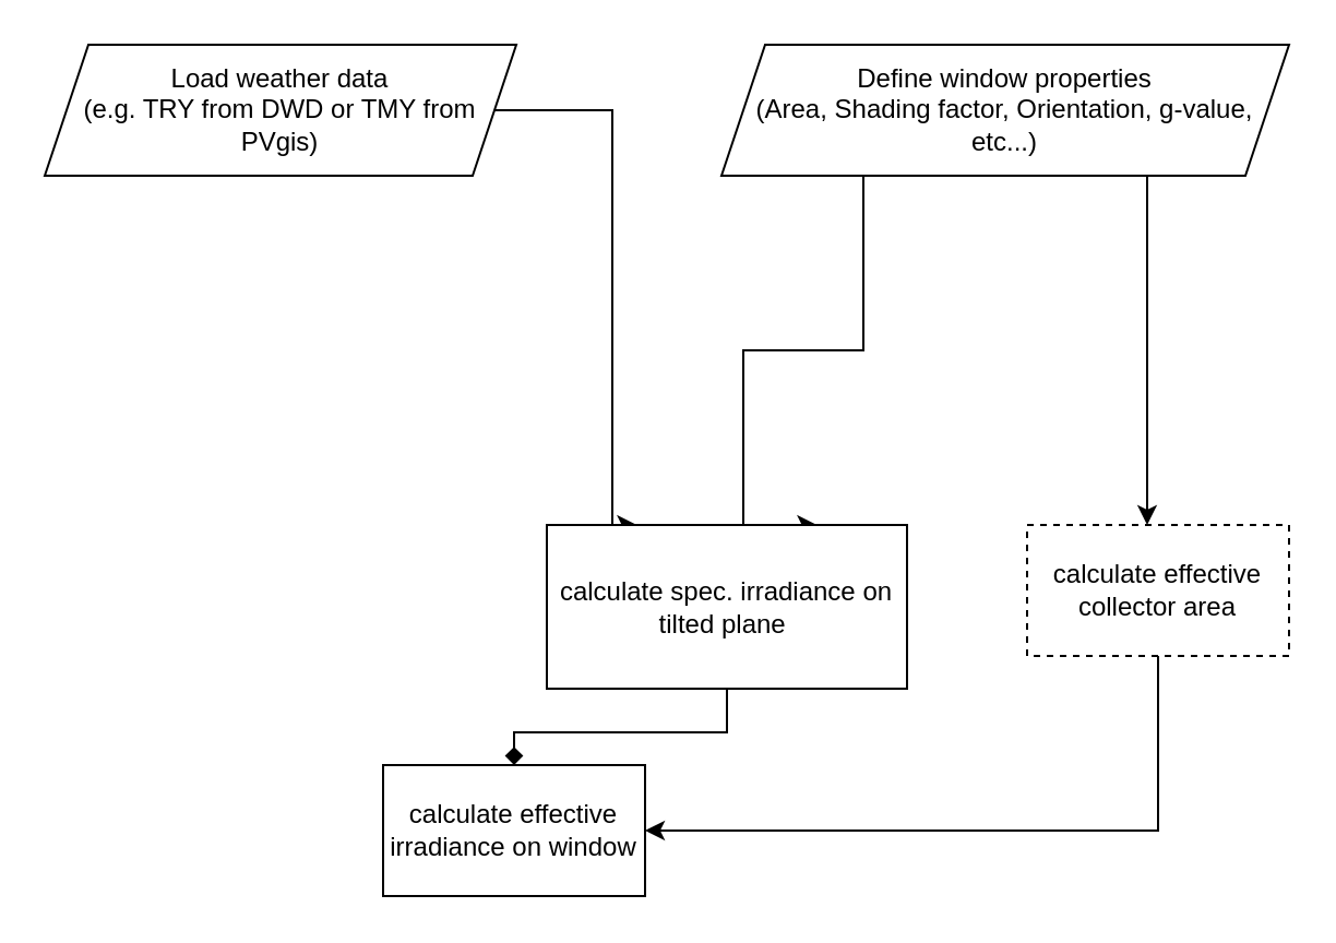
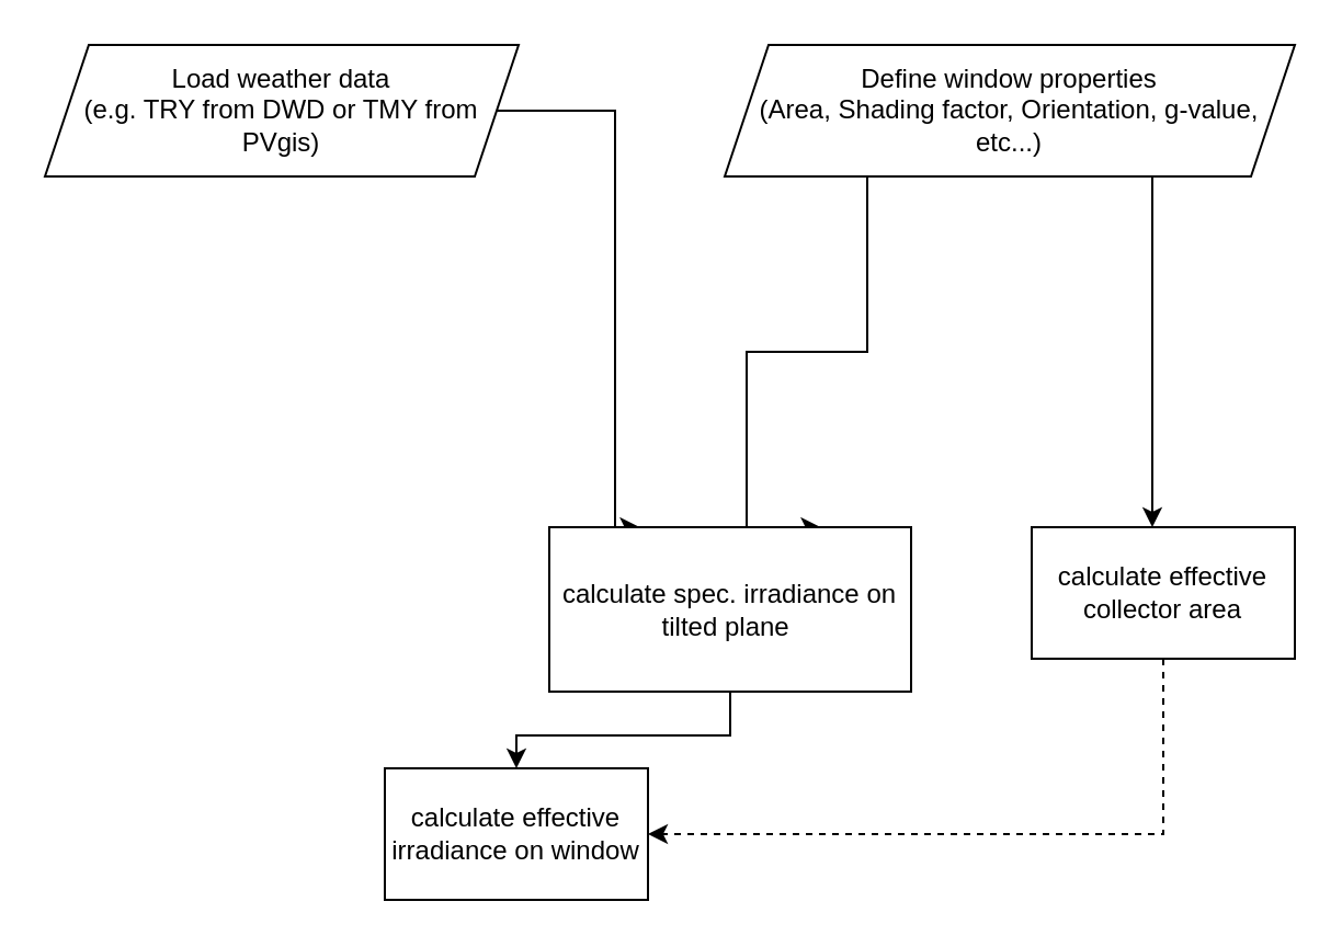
  <mxCell id="0" />
  <mxCell id="1" parent="0" />
  <mxCell id="2" style="edgeStyle=orthogonalEdgeStyle;rounded=0;orthogonalLoop=1;jettySize=auto;html=1;entryX=0.25;entryY=0;entryDx=0;entryDy=0;" edge="1" parent="1" source="3" target="10"><mxGeometry relative="1" as="geometry"><Array as="points"><mxPoint x="280" y="50" /></Array></mxGeometry></mxCell>
  <mxCell id="3" value="Load weather data&lt;br&gt;(e.g. TRY from DWD or TMY from PVgis)" style="shape=parallelogram;perimeter=parallelogramPerimeter;whiteSpace=wrap;html=1;fixedSize=1;" vertex="1" parent="1"><mxGeometry x="20" y="20" width="216" height="60" as="geometry" /></mxCell>
  <mxCell id="4" style="edgeStyle=orthogonalEdgeStyle;rounded=0;orthogonalLoop=1;jettySize=auto;html=1;exitX=0.25;exitY=1;exitDx=0;exitDy=0;entryX=0.75;entryY=0;entryDx=0;entryDy=0;" edge="1" parent="1" source="6" target="10"><mxGeometry relative="1" as="geometry"><Array as="points"><mxPoint x="395" y="160" /><mxPoint x="340" y="160" /></Array></mxGeometry></mxCell>
  <mxCell id="5" style="edgeStyle=orthogonalEdgeStyle;rounded=0;orthogonalLoop=1;jettySize=auto;html=1;exitX=0.75;exitY=1;exitDx=0;exitDy=0;" edge="1" parent="1" source="6" target="8"><mxGeometry relative="1" as="geometry"><Array as="points"><mxPoint x="525" y="200" /><mxPoint x="525" y="200" /></Array></mxGeometry></mxCell>
  <mxCell id="6" value="Define window properties&lt;br&gt;(Area, Shading factor, Orientation, g-value, etc...)" style="shape=parallelogram;perimeter=parallelogramPerimeter;whiteSpace=wrap;html=1;fixedSize=1;" vertex="1" parent="1"><mxGeometry x="330" y="20" width="260" height="60" as="geometry" /></mxCell>
- <mxCell id="7" style="edgeStyle=orthogonalEdgeStyle;rounded=0;orthogonalLoop=1;jettySize=auto;html=1;exitX=0.5;exitY=1;exitDx=0;exitDy=0;entryX=1;entryY=0.5;entryDx=0;entryDy=0;" edge="1" parent="1" source="8" target="11"><mxGeometry relative="1" as="geometry" /></mxCell>
- <mxCell id="8" value="calculate effective collector area" style="rounded=0;whiteSpace=wrap;html=1;dashed=1;" vertex="1" parent="1"><mxGeometry x="470" y="240" width="120" height="60" as="geometry" /></mxCell>
- <mxCell id="9" style="edgeStyle=orthogonalEdgeStyle;rounded=0;orthogonalLoop=1;jettySize=auto;html=1;entryX=0.5;entryY=0;entryDx=0;entryDy=0;endArrow=diamond;" edge="1" parent="1" source="10" target="11"><mxGeometry relative="1" as="geometry" /></mxCell>
+ <mxCell id="7" style="edgeStyle=orthogonalEdgeStyle;rounded=0;orthogonalLoop=1;jettySize=auto;html=1;exitX=0.5;exitY=1;exitDx=0;exitDy=0;entryX=1;entryY=0.5;entryDx=0;entryDy=0;dashed=1;" edge="1" parent="1" source="8" target="11"><mxGeometry relative="1" as="geometry" /></mxCell>
+ <mxCell id="8" value="calculate effective collector area" style="rounded=0;whiteSpace=wrap;html=1;" vertex="1" parent="1"><mxGeometry x="470" y="240" width="120" height="60" as="geometry" /></mxCell>
+ <mxCell id="9" style="edgeStyle=orthogonalEdgeStyle;rounded=0;orthogonalLoop=1;jettySize=auto;html=1;entryX=0.5;entryY=0;entryDx=0;entryDy=0;" edge="1" parent="1" source="10" target="11"><mxGeometry relative="1" as="geometry" /></mxCell>
  <mxCell id="10" value="calculate spec. irradiance on tilted plane&amp;nbsp;" style="rounded=0;whiteSpace=wrap;html=1;" vertex="1" parent="1"><mxGeometry x="250" y="240" width="165" height="75" as="geometry" /></mxCell>
  <mxCell id="11" value="calculate effective irradiance on window" style="rounded=0;whiteSpace=wrap;html=1;" vertex="1" parent="1"><mxGeometry x="175" y="350" width="120" height="60" as="geometry" /></mxCell>
